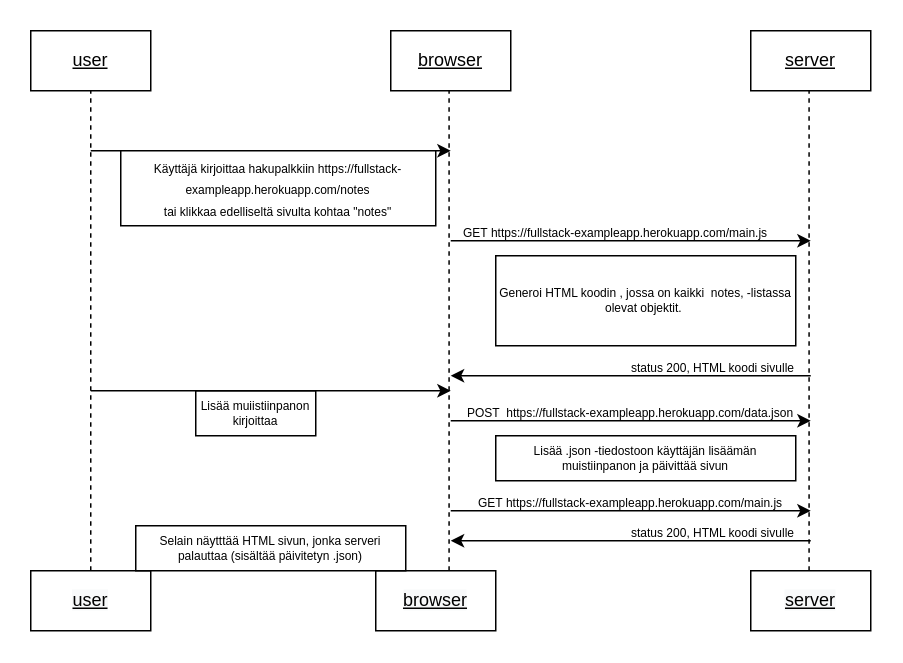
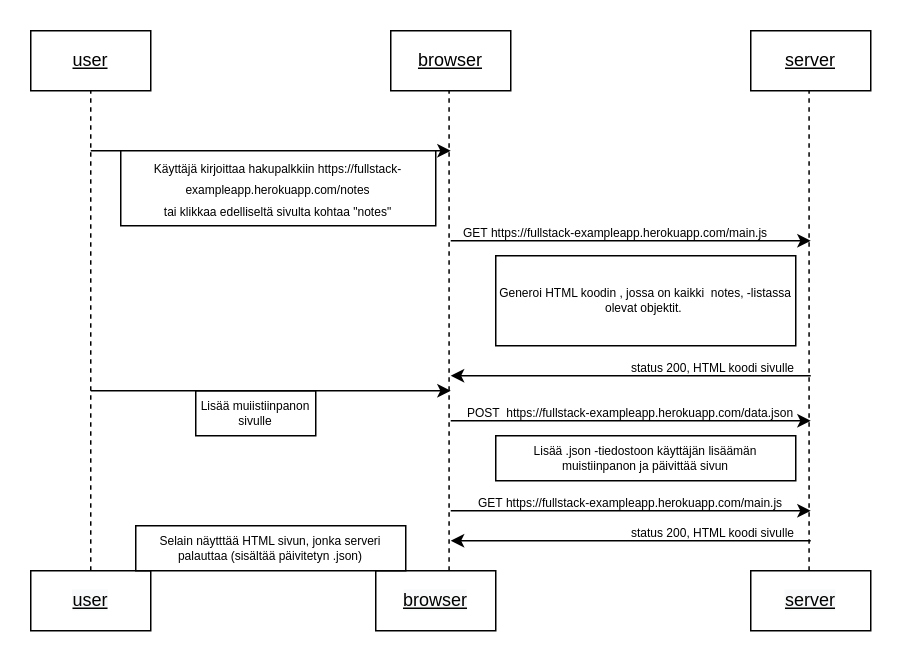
  <mxCell id="0" />
  <mxCell id="1" parent="0" />
  <mxCell id="2" value="&lt;u&gt;user&lt;/u&gt;" style="rounded=0;whiteSpace=wrap;html=1;" vertex="1" parent="1"><mxGeometry width="80" height="40" as="geometry" x="20" y="20" /></mxCell>
  <mxCell id="3" value="browser" style="rounded=0;whiteSpace=wrap;html=1;fontStyle=4" vertex="1" parent="1"><mxGeometry x="260" width="80" height="40" as="geometry" y="20" /></mxCell>
  <mxCell id="4" value="&#10;&#10;&lt;u style=&quot;color: rgb(0, 0, 0); font-family: helvetica; font-size: 12px; font-style: normal; font-weight: 400; letter-spacing: normal; text-align: center; text-indent: 0px; text-transform: none; word-spacing: 0px; background-color: rgb(248, 249, 250);&quot;&gt;user&lt;/u&gt;&#10;&#10;" style="rounded=0;whiteSpace=wrap;html=1;" vertex="1" parent="1"><mxGeometry y="380" width="80" height="40" as="geometry" x="20" /></mxCell>
  <mxCell id="5" value="server" style="rounded=0;whiteSpace=wrap;html=1;fontStyle=4" vertex="1" parent="1"><mxGeometry x="500" width="80" height="40" as="geometry" y="20" /></mxCell>
  <mxCell id="6" value="&#10;&#10;&lt;span style=&quot;color: rgb(0, 0, 0); font-family: helvetica; font-size: 12px; font-style: normal; font-weight: 400; letter-spacing: normal; text-align: center; text-indent: 0px; text-transform: none; word-spacing: 0px; background-color: rgb(248, 249, 250); text-decoration: underline; display: inline; float: none;&quot;&gt;server&lt;/span&gt;&#10;&#10;" style="rounded=0;whiteSpace=wrap;html=1;" vertex="1" parent="1"><mxGeometry x="500" y="380" width="80" height="40" as="geometry" /></mxCell>
  <mxCell id="7" value="&#10;&#10;&lt;span style=&quot;color: rgb(0, 0, 0); font-family: helvetica; font-size: 12px; font-style: normal; font-weight: 400; letter-spacing: normal; text-align: center; text-indent: 0px; text-transform: none; word-spacing: 0px; background-color: rgb(248, 249, 250); text-decoration: underline; display: inline; float: none;&quot;&gt;browser&lt;/span&gt;&#10;&#10;" style="rounded=0;whiteSpace=wrap;html=1;" vertex="1" parent="1"><mxGeometry x="250" y="380" width="80" height="40" as="geometry" /></mxCell>
  <mxCell id="8" value="" style="endArrow=none;dashed=1;html=1;rounded=0;entryX=0.5;entryY=1;entryDx=0;entryDy=0;exitX=0.5;exitY=0;exitDx=0;exitDy=0;" edge="1" parent="1" source="4" target="2"><mxGeometry width="50" height="50" relative="1" as="geometry"><mxPoint x="35" y="150" as="sourcePoint" /><mxPoint x="85" y="100" as="targetPoint" /></mxGeometry></mxCell>
  <mxCell id="9" value="" style="endArrow=none;dashed=1;html=1;rounded=0;entryX=0.5;entryY=1;entryDx=0;entryDy=0;exitX=0.5;exitY=0;exitDx=0;exitDy=0;" edge="1" parent="1"><mxGeometry width="50" height="50" relative="1" as="geometry"><mxPoint x="298.89" y="380" as="sourcePoint" /><mxPoint x="298.89" y="60" as="targetPoint" /></mxGeometry></mxCell>
  <mxCell id="10" value="" style="endArrow=none;dashed=1;html=1;rounded=0;entryX=0.5;entryY=1;entryDx=0;entryDy=0;exitX=0.5;exitY=0;exitDx=0;exitDy=0;" edge="1" parent="1"><mxGeometry width="50" height="50" relative="1" as="geometry"><mxPoint x="538.89" y="380" as="sourcePoint" /><mxPoint x="538.89" y="60" as="targetPoint" /></mxGeometry></mxCell>
  <mxCell id="11" value="" style="endArrow=classic;html=1;rounded=0;" edge="1" parent="1"><mxGeometry width="50" height="50" relative="1" as="geometry"><mxPoint x="60" y="100" as="sourcePoint" /><mxPoint x="300" y="100" as="targetPoint" /></mxGeometry></mxCell>
  <mxCell id="12" value="" style="endArrow=classic;html=1;rounded=0;" edge="1" parent="1"><mxGeometry width="50" height="50" relative="1" as="geometry"><mxPoint x="300" y="160" as="sourcePoint" /><mxPoint x="540" y="160" as="targetPoint" /></mxGeometry></mxCell>
  <mxCell id="13" value="" style="endArrow=classic;html=1;rounded=0;" edge="1" parent="1"><mxGeometry width="50" height="50" relative="1" as="geometry"><mxPoint x="300" y="280" as="sourcePoint" /><mxPoint x="540" y="280" as="targetPoint" /></mxGeometry></mxCell>
  <mxCell id="14" value="" style="endArrow=classic;html=1;rounded=0;" edge="1" parent="1"><mxGeometry width="50" height="50" relative="1" as="geometry"><mxPoint x="540" y="250" as="sourcePoint" /><mxPoint x="300" y="250" as="targetPoint" /></mxGeometry></mxCell>
  <mxCell id="15" value="" style="endArrow=classic;html=1;rounded=0;" edge="1" parent="1"><mxGeometry width="50" height="50" relative="1" as="geometry"><mxPoint x="540" y="360" as="sourcePoint" /><mxPoint x="300" y="360" as="targetPoint" /></mxGeometry></mxCell>
  <mxCell id="16" value="&lt;font style=&quot;font-size: 8px&quot;&gt;Käyttäjä kirjoittaa hakupalkkiin&amp;nbsp;https://fullstack-exampleapp.herokuapp.com/notes&lt;br&gt;tai klikkaa edelliseltä sivulta kohtaa &quot;notes&quot;&lt;br&gt;&lt;/font&gt;" style="rounded=0;whiteSpace=wrap;html=1;" vertex="1" parent="1"><mxGeometry x="80" y="100" width="210" height="50" as="geometry" /></mxCell>
  <mxCell id="17" value="GET&amp;nbsp;https://fullstack-exampleapp.herokuapp.com/main.js" style="text;html=1;strokeColor=none;fillColor=none;align=center;verticalAlign=middle;whiteSpace=wrap;rounded=0;fontSize=8;" vertex="1" parent="1"><mxGeometry x="290" y="140" width="240" height="30" as="geometry" /></mxCell>
  <mxCell id="18" value="Generoi HTML koodin , jossa on kaikki&amp;nbsp; notes, -listassa olevat objektit.&amp;nbsp;" style="rounded=0;whiteSpace=wrap;html=1;fontSize=8;" vertex="1" parent="1"><mxGeometry x="330" y="170" width="200" height="60" as="geometry" /></mxCell>
  <mxCell id="19" value="status 200, HTML koodi sivulle" style="text;html=1;strokeColor=none;fillColor=none;align=center;verticalAlign=middle;whiteSpace=wrap;rounded=0;fontSize=8;" vertex="1" parent="1"><mxGeometry x="370" y="230" width="210" height="30" as="geometry" /></mxCell>
  <mxCell id="20" value="Lisää .json -tiedostoon käyttäjän lisäämän muistiinpanon ja päivittää sivun" style="rounded=0;whiteSpace=wrap;html=1;fontSize=8;" vertex="1" parent="1"><mxGeometry x="330" y="290" width="200" height="30" as="geometry" /></mxCell>
- <mxCell id="21" value="Lisää muiistiinpanon kirjoittaa" style="rounded=0;whiteSpace=wrap;html=1;fontSize=8;" vertex="1" parent="1"><mxGeometry x="130" y="260" width="80" height="30" as="geometry" /></mxCell>
+ <mxCell id="21" value="Lisää muiistiinpanon sivulle" style="rounded=0;whiteSpace=wrap;html=1;fontSize=8;" vertex="1" parent="1"><mxGeometry x="130" y="260" width="80" height="30" as="geometry" /></mxCell>
  <mxCell id="22" value="" style="endArrow=classic;html=1;rounded=0;" edge="1" parent="1"><mxGeometry width="50" height="50" relative="1" as="geometry"><mxPoint x="60" y="260" as="sourcePoint" /><mxPoint x="300" y="260" as="targetPoint" /></mxGeometry></mxCell>
  <mxCell id="23" value="POST&amp;nbsp; https://fullstack-exampleapp.herokuapp.com/data.json" style="text;html=1;strokeColor=none;fillColor=none;align=center;verticalAlign=middle;whiteSpace=wrap;rounded=0;fontSize=8;" vertex="1" parent="1"><mxGeometry x="300" y="260" width="240" height="30" as="geometry" /></mxCell>
  <mxCell id="24" value="" style="endArrow=classic;html=1;rounded=0;" edge="1" parent="1"><mxGeometry width="50" height="50" relative="1" as="geometry"><mxPoint x="300" y="340" as="sourcePoint" /><mxPoint x="540" y="340" as="targetPoint" /></mxGeometry></mxCell>
  <mxCell id="25" value="GET&amp;nbsp;https://fullstack-exampleapp.herokuapp.com/main.js" style="text;html=1;strokeColor=none;fillColor=none;align=center;verticalAlign=middle;whiteSpace=wrap;rounded=0;fontSize=8;" vertex="1" parent="1"><mxGeometry x="290" y="320" width="260" height="30" as="geometry" /></mxCell>
  <mxCell id="26" value="status 200, HTML koodi sivulle" style="text;html=1;strokeColor=none;fillColor=none;align=center;verticalAlign=middle;whiteSpace=wrap;rounded=0;fontSize=8;" vertex="1" parent="1"><mxGeometry x="370" y="340" width="210" height="30" as="geometry" /></mxCell>
  <mxCell id="27" value="Selain näytttää HTML sivun, jonka serveri palauttaa (sisältää päivitetyn .json)" style="rounded=0;whiteSpace=wrap;html=1;fontSize=8;" vertex="1" parent="1"><mxGeometry x="90" y="350" width="180" height="30" as="geometry" /></mxCell>
